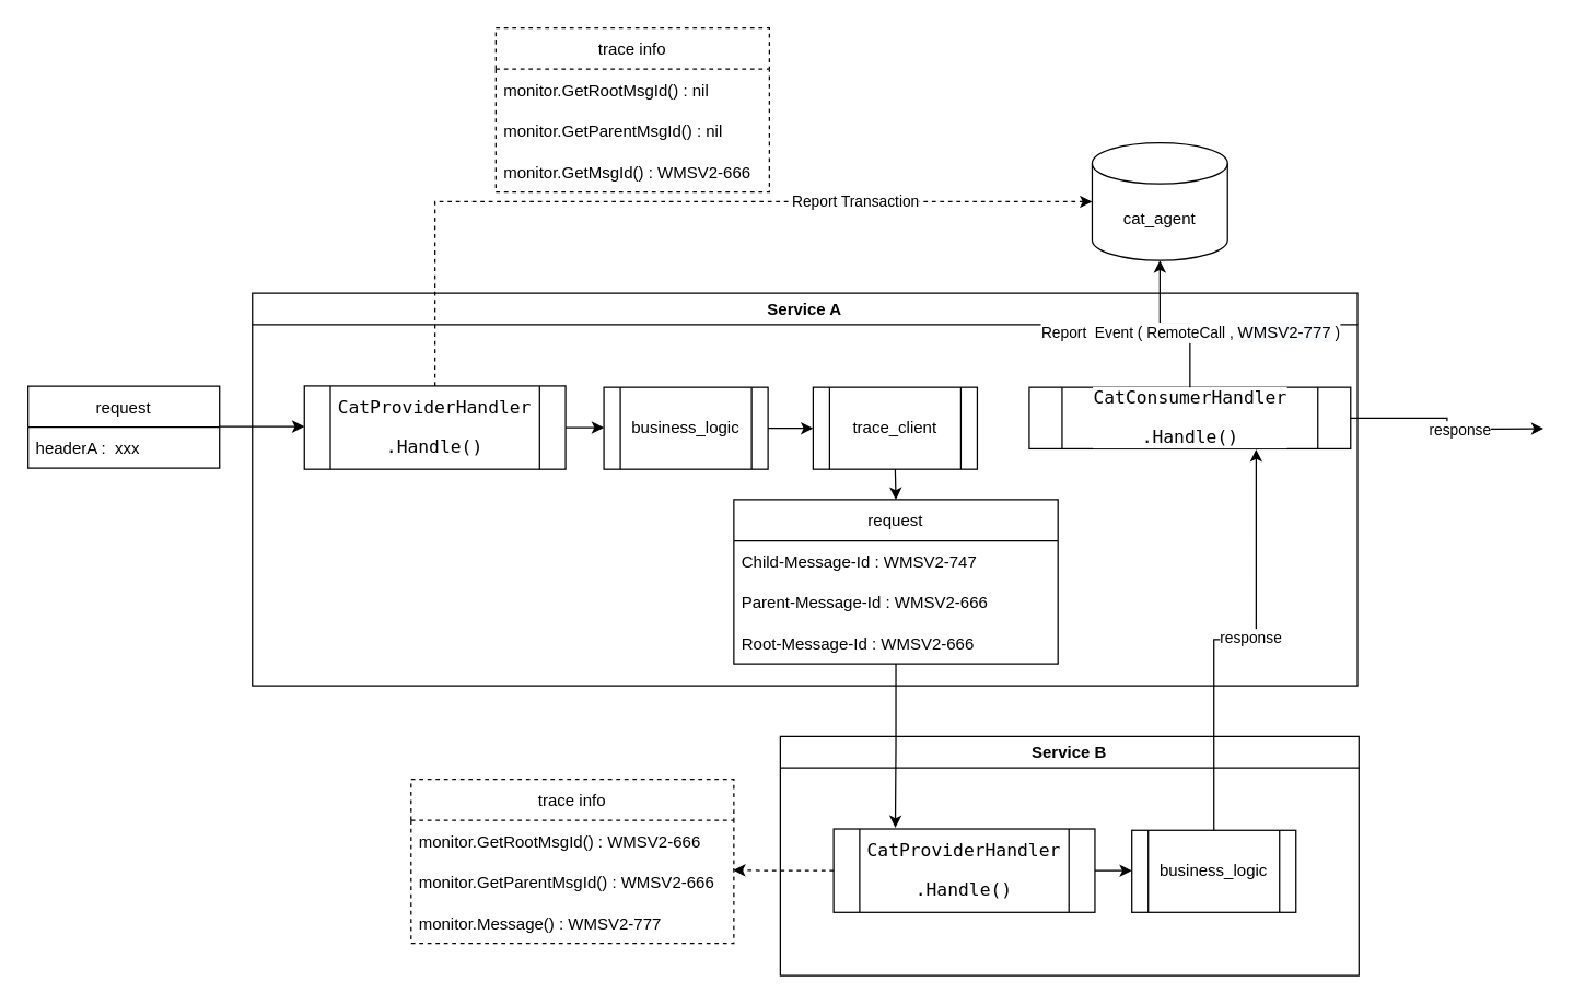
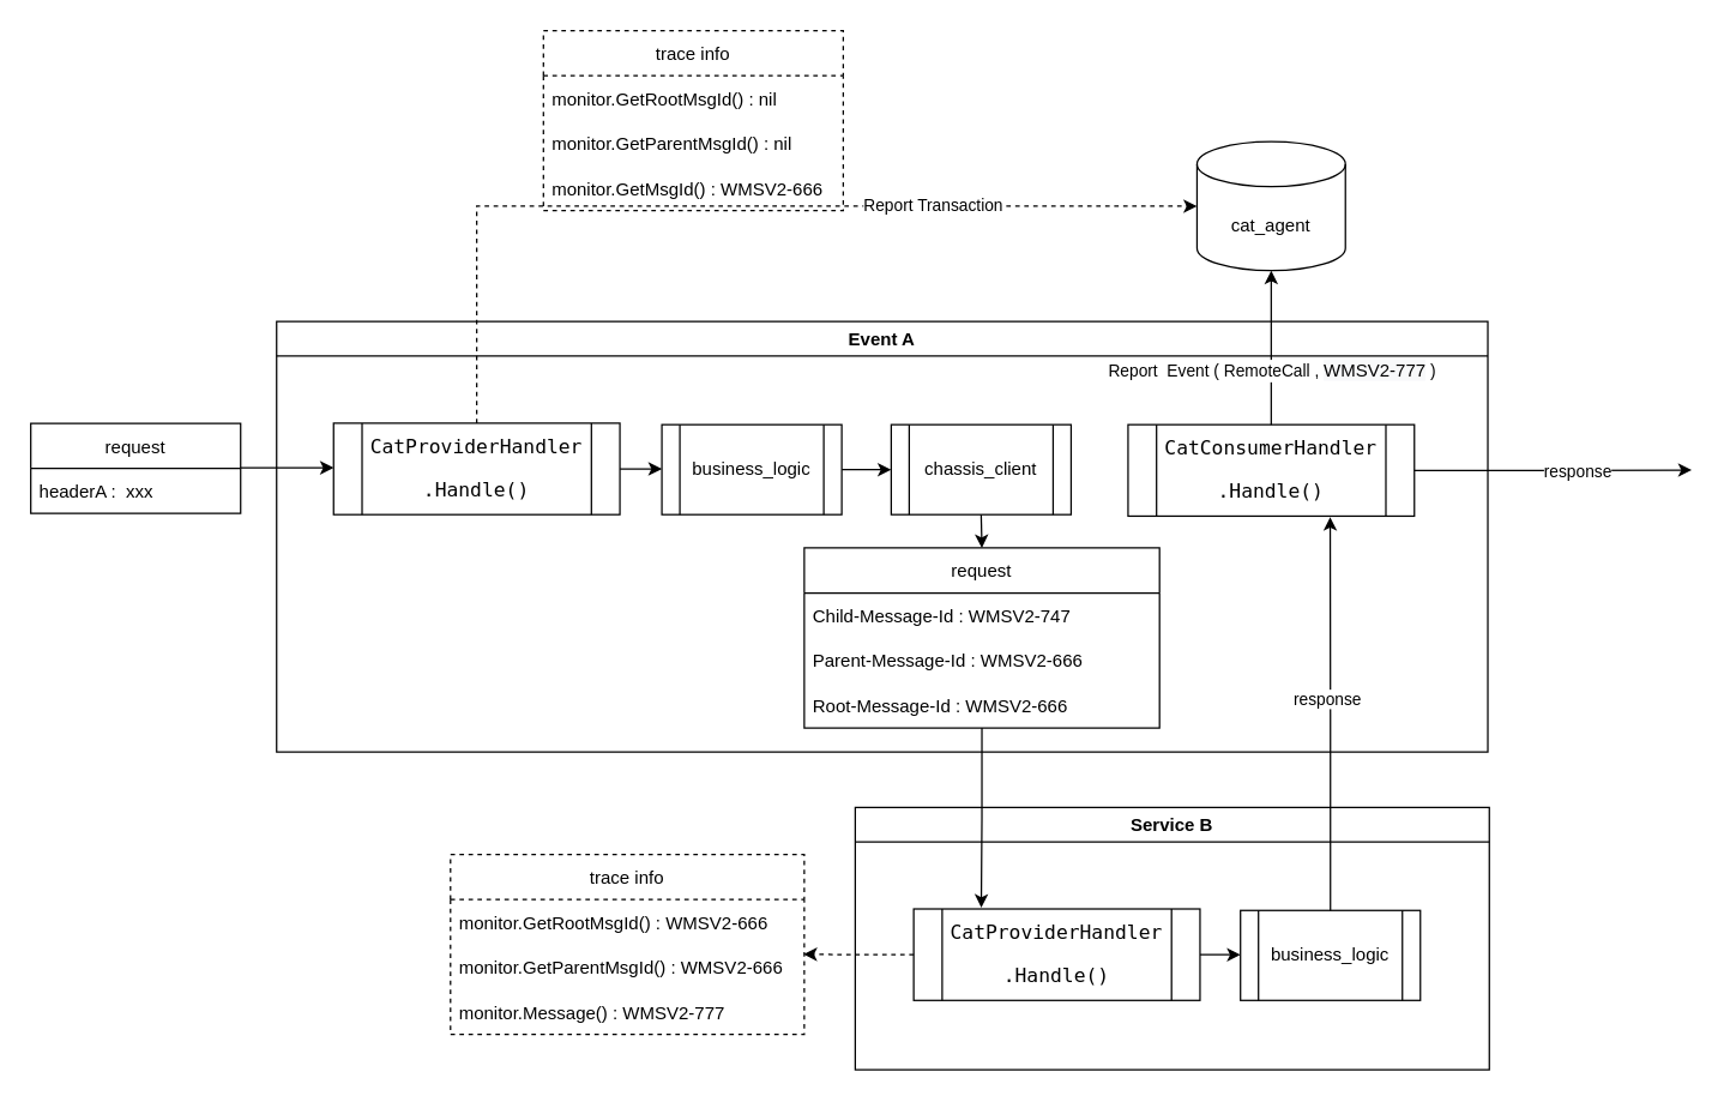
  <mxCell id="0" />
  <mxCell id="1" parent="0" />
  <mxCell id="2" value="request" style="swimlane;fontStyle=0;childLayout=stackLayout;horizontal=1;startSize=30;horizontalStack=0;resizeParent=1;resizeParentMax=0;resizeLast=0;collapsible=1;marginBottom=0;" parent="1" vertex="1"><mxGeometry x="20" y="282" width="140" height="60" as="geometry" /></mxCell>
  <mxCell id="3" value="headerA :  xxx" style="text;strokeColor=none;fillColor=none;align=left;verticalAlign=middle;spacingLeft=4;spacingRight=4;overflow=hidden;points=[[0,0.5],[1,0.5]];portConstraint=eastwest;rotatable=0;" parent="2" vertex="1"><mxGeometry y="30" width="140" height="30" as="geometry" /></mxCell>
- <mxCell id="4" value="Service A" style="swimlane;" parent="1" vertex="1"><mxGeometry x="184" y="214" width="808" height="287" as="geometry" /></mxCell>
+ <mxCell id="4" value="Event A" style="swimlane;" parent="1" vertex="1"><mxGeometry x="184" y="214" width="808" height="287" as="geometry" /></mxCell>
  <mxCell id="5" style="edgeStyle=orthogonalEdgeStyle;rounded=0;orthogonalLoop=1;jettySize=auto;html=1;exitX=1;exitY=0.5;exitDx=0;exitDy=0;entryX=0;entryY=0.5;entryDx=0;entryDy=0;fontColor=#000000;" parent="4" source="6" target="8" edge="1"><mxGeometry relative="1" as="geometry" /></mxCell>
  <mxCell id="6" value="&lt;pre style=&quot;background-color: #ffffff ; color: #080808 ; font-family: &amp;#34;jetbrains mono&amp;#34; , monospace ; font-size: 9.8pt&quot;&gt;&lt;span style=&quot;color: #000000&quot;&gt;CatProviderHandler&lt;/span&gt;&lt;/pre&gt;&lt;pre style=&quot;background-color: #ffffff ; color: #080808 ; font-family: &amp;#34;jetbrains mono&amp;#34; , monospace ; font-size: 9.8pt&quot;&gt;&lt;span style=&quot;color: #000000&quot;&gt;.Handle()&lt;/span&gt;&lt;/pre&gt;" style="shape=process;whiteSpace=wrap;html=1;backgroundOutline=1;" parent="4" vertex="1"><mxGeometry x="38" y="67.75" width="191" height="61" as="geometry" /></mxCell>
  <mxCell id="7" style="edgeStyle=orthogonalEdgeStyle;rounded=0;orthogonalLoop=1;jettySize=auto;html=1;exitX=1;exitY=0.5;exitDx=0;exitDy=0;fontColor=#000000;" parent="4" source="8" target="10" edge="1"><mxGeometry relative="1" as="geometry" /></mxCell>
  <mxCell id="8" value="business_logic" style="shape=process;whiteSpace=wrap;html=1;backgroundOutline=1;" parent="4" vertex="1"><mxGeometry x="257" y="68.75" width="120" height="60" as="geometry" /></mxCell>
- <mxCell id="9" value="&lt;pre style=&quot;background-color: #ffffff ; color: #080808 ; font-family: &amp;#34;jetbrains mono&amp;#34; , monospace ; font-size: 9.8pt&quot;&gt;&lt;pre style=&quot;font-family: &amp;#34;jetbrains mono&amp;#34; , monospace ; font-size: 9.8pt&quot;&gt;&lt;span style=&quot;color: #000000&quot;&gt;CatConsumerHandler&lt;/span&gt;&lt;/pre&gt;&lt;/pre&gt;&lt;pre style=&quot;background-color: #ffffff ; color: #080808 ; font-family: &amp;#34;jetbrains mono&amp;#34; , monospace ; font-size: 9.8pt&quot;&gt;&lt;span style=&quot;color: #000000&quot;&gt;.Handle()&lt;/span&gt;&lt;/pre&gt;" style="shape=process;whiteSpace=wrap;html=1;backgroundOutline=1;" parent="4" vertex="1"><mxGeometry x="568" y="68.75" width="235" height="45" as="geometry" /></mxCell>
- <mxCell id="10" value="trace_client" style="shape=process;whiteSpace=wrap;html=1;backgroundOutline=1;" parent="4" vertex="1"><mxGeometry x="410" y="68.75" width="120" height="60" as="geometry" /></mxCell>
+ <mxCell id="9" value="&lt;pre style=&quot;background-color: #ffffff ; color: #080808 ; font-family: &amp;#34;jetbrains mono&amp;#34; , monospace ; font-size: 9.8pt&quot;&gt;&lt;pre style=&quot;font-family: &amp;#34;jetbrains mono&amp;#34; , monospace ; font-size: 9.8pt&quot;&gt;&lt;span style=&quot;color: #000000&quot;&gt;CatConsumerHandler&lt;/span&gt;&lt;/pre&gt;&lt;/pre&gt;&lt;pre style=&quot;background-color: #ffffff ; color: #080808 ; font-family: &amp;#34;jetbrains mono&amp;#34; , monospace ; font-size: 9.8pt&quot;&gt;&lt;span style=&quot;color: #000000&quot;&gt;.Handle()&lt;/span&gt;&lt;/pre&gt;" style="shape=process;whiteSpace=wrap;html=1;backgroundOutline=1;" parent="4" vertex="1"><mxGeometry x="568" y="68.75" width="191" height="61" as="geometry" /></mxCell>
+ <mxCell id="10" value="chassis_client" style="shape=process;whiteSpace=wrap;html=1;backgroundOutline=1;" parent="4" vertex="1"><mxGeometry x="410" y="68.75" width="120" height="60" as="geometry" /></mxCell>
  <mxCell id="11" value="Service B" style="swimlane;" parent="1" vertex="1"><mxGeometry x="570" y="538" width="423" height="175" as="geometry" /></mxCell>
  <mxCell id="12" style="edgeStyle=orthogonalEdgeStyle;rounded=0;orthogonalLoop=1;jettySize=auto;html=1;exitX=1;exitY=0.5;exitDx=0;exitDy=0;entryX=0;entryY=0.5;entryDx=0;entryDy=0;fontColor=#000000;" parent="11" source="13" target="14" edge="1"><mxGeometry relative="1" as="geometry" /></mxCell>
  <mxCell id="13" value="&lt;pre style=&quot;background-color: #ffffff ; color: #080808 ; font-family: &amp;#34;jetbrains mono&amp;#34; , monospace ; font-size: 9.8pt&quot;&gt;&lt;span style=&quot;color: #000000&quot;&gt;CatProviderHandler&lt;/span&gt;&lt;/pre&gt;&lt;pre style=&quot;background-color: #ffffff ; color: #080808 ; font-family: &amp;#34;jetbrains mono&amp;#34; , monospace ; font-size: 9.8pt&quot;&gt;&lt;span style=&quot;color: #000000&quot;&gt;.Handle()&lt;/span&gt;&lt;/pre&gt;" style="shape=process;whiteSpace=wrap;html=1;backgroundOutline=1;" parent="11" vertex="1"><mxGeometry x="39" y="67.75" width="191" height="61" as="geometry" /></mxCell>
  <mxCell id="14" value="business_logic" style="shape=process;whiteSpace=wrap;html=1;backgroundOutline=1;" parent="11" vertex="1"><mxGeometry x="257" y="68.75" width="120" height="60" as="geometry" /></mxCell>
  <mxCell id="15" style="edgeStyle=orthogonalEdgeStyle;rounded=0;orthogonalLoop=1;jettySize=auto;html=1;fontColor=#000000;entryX=0.236;entryY=-0.014;entryDx=0;entryDy=0;entryPerimeter=0;" parent="1" source="16" target="13" edge="1"><mxGeometry relative="1" as="geometry"><mxPoint x="652" y="532" as="targetPoint" /></mxGeometry></mxCell>
  <mxCell id="16" value="request" style="swimlane;fontStyle=0;childLayout=stackLayout;horizontal=1;startSize=30;horizontalStack=0;resizeParent=1;resizeParentMax=0;resizeLast=0;collapsible=1;marginBottom=0;" parent="1" vertex="1"><mxGeometry x="536" y="365" width="237" height="120" as="geometry" /></mxCell>
  <mxCell id="17" value="Child-Message-Id : WMSV2-747" style="text;strokeColor=none;fillColor=none;align=left;verticalAlign=middle;spacingLeft=4;spacingRight=4;overflow=hidden;points=[[0,0.5],[1,0.5]];portConstraint=eastwest;rotatable=0;" vertex="1" parent="16"><mxGeometry y="30" width="237" height="30" as="geometry" /></mxCell>
  <mxCell id="18" value="Parent-Message-Id : WMSV2-666" style="text;strokeColor=none;fillColor=none;align=left;verticalAlign=middle;spacingLeft=4;spacingRight=4;overflow=hidden;points=[[0,0.5],[1,0.5]];portConstraint=eastwest;rotatable=0;" vertex="1" parent="16"><mxGeometry y="60" width="237" height="30" as="geometry" /></mxCell>
  <mxCell id="19" value="Root-Message-Id : WMSV2-666" style="text;strokeColor=none;fillColor=none;align=left;verticalAlign=middle;spacingLeft=4;spacingRight=4;overflow=hidden;points=[[0,0.5],[1,0.5]];portConstraint=eastwest;rotatable=0;" vertex="1" parent="16"><mxGeometry y="90" width="237" height="30" as="geometry" /></mxCell>
  <mxCell id="20" style="edgeStyle=orthogonalEdgeStyle;rounded=0;orthogonalLoop=1;jettySize=auto;html=1;exitX=1;exitY=-0.017;exitDx=0;exitDy=0;fontColor=#000000;exitPerimeter=0;" parent="1" source="3" target="6" edge="1"><mxGeometry relative="1" as="geometry"><Array as="points"><mxPoint x="191" y="311" /><mxPoint x="191" y="312" /></Array></mxGeometry></mxCell>
  <mxCell id="21" style="edgeStyle=orthogonalEdgeStyle;rounded=0;orthogonalLoop=1;jettySize=auto;html=1;exitX=0.5;exitY=1;exitDx=0;exitDy=0;entryX=0.5;entryY=0;entryDx=0;entryDy=0;fontColor=#000000;" parent="1" source="10" target="16" edge="1"><mxGeometry relative="1" as="geometry" /></mxCell>
  <mxCell id="22" style="edgeStyle=orthogonalEdgeStyle;rounded=0;orthogonalLoop=1;jettySize=auto;html=1;exitX=1;exitY=0.5;exitDx=0;exitDy=0;fontColor=#000000;" parent="1" source="9" edge="1"><mxGeometry relative="1" as="geometry"><mxPoint x="1128" y="313" as="targetPoint" /></mxGeometry></mxCell>
  <mxCell id="23" value="response" style="edgeLabel;html=1;align=center;verticalAlign=middle;resizable=0;points=[];fontColor=#000000;" parent="22" vertex="1" connectable="0"><mxGeometry x="0.18" relative="1" as="geometry"><mxPoint as="offset" /></mxGeometry></mxCell>
- <mxCell id="24" value="cat_agent" style="shape=cylinder3;whiteSpace=wrap;html=1;boundedLbl=1;backgroundOutline=1;size=15;fontColor=#000000;gradientColor=none;" parent="1" vertex="1"><mxGeometry x="798" y="104" width="99" height="86" as="geometry" /></mxCell>
+ <mxCell id="24" value="cat_agent" style="shape=cylinder3;whiteSpace=wrap;html=1;boundedLbl=1;backgroundOutline=1;size=15;fontColor=#000000;gradientColor=none;" parent="1" vertex="1"><mxGeometry x="798" y="94" width="99" height="86" as="geometry" /></mxCell>
  <mxCell id="25" style="edgeStyle=orthogonalEdgeStyle;rounded=0;orthogonalLoop=1;jettySize=auto;html=1;exitX=0.5;exitY=0;exitDx=0;exitDy=0;entryX=0.5;entryY=1;entryDx=0;entryDy=0;entryPerimeter=0;fontColor=#000000;dashed=0;" parent="1" source="9" target="24" edge="1"><mxGeometry relative="1" as="geometry" /></mxCell>
  <mxCell id="26" value="Report&amp;nbsp; Event ( RemoteCall ,&amp;nbsp;&lt;span style=&quot;font-size: 12px ; text-align: left ; background-color: rgb(248 , 249 , 250)&quot;&gt;WMSV2-777&lt;/span&gt;&amp;nbsp;)" style="edgeLabel;html=1;align=center;verticalAlign=middle;resizable=0;points=[];fontColor=#000000;" parent="25" vertex="1" connectable="0"><mxGeometry x="-0.296" relative="1" as="geometry"><mxPoint as="offset" /></mxGeometry></mxCell>
  <mxCell id="27" style="edgeStyle=orthogonalEdgeStyle;rounded=0;orthogonalLoop=1;jettySize=auto;html=1;entryX=0.706;entryY=1.011;entryDx=0;entryDy=0;entryPerimeter=0;fontColor=#000000;exitX=0.5;exitY=0;exitDx=0;exitDy=0;" parent="1" source="14" target="9" edge="1"><mxGeometry relative="1" as="geometry"><mxPoint x="887" y="602" as="sourcePoint" /></mxGeometry></mxCell>
  <mxCell id="28" value="response" style="edgeLabel;html=1;align=center;verticalAlign=middle;resizable=0;points=[];fontColor=#000000;" parent="27" vertex="1" connectable="0"><mxGeometry x="0.072" y="2" relative="1" as="geometry"><mxPoint as="offset" /></mxGeometry></mxCell>
  <mxCell id="29" style="edgeStyle=orthogonalEdgeStyle;rounded=0;orthogonalLoop=1;jettySize=auto;html=1;exitX=0.5;exitY=0;exitDx=0;exitDy=0;entryX=0;entryY=0.5;entryDx=0;entryDy=0;entryPerimeter=0;fontColor=#000000;dashed=1;" parent="1" source="6" target="24" edge="1"><mxGeometry relative="1" as="geometry" /></mxCell>
  <mxCell id="30" value="Report Transaction" style="edgeLabel;html=1;align=center;verticalAlign=middle;resizable=0;points=[];fontColor=#000000;" parent="29" vertex="1" connectable="0"><mxGeometry x="0.436" y="1" relative="1" as="geometry"><mxPoint as="offset" /></mxGeometry></mxCell>
  <mxCell id="31" value="trace info" style="swimlane;fontStyle=0;childLayout=stackLayout;horizontal=1;startSize=30;horizontalStack=0;resizeParent=1;resizeParentMax=0;resizeLast=0;collapsible=1;marginBottom=0;dashed=1;fontColor=#000000;gradientColor=none;" vertex="1" parent="1"><mxGeometry x="362" y="20" width="200" height="120" as="geometry" /></mxCell>
  <mxCell id="32" value="monitor.GetRootMsgId() : nil" style="text;strokeColor=none;fillColor=none;align=left;verticalAlign=middle;spacingLeft=4;spacingRight=4;overflow=hidden;points=[[0,0.5],[1,0.5]];portConstraint=eastwest;rotatable=0;dashed=1;fontColor=#000000;opacity=50;" vertex="1" parent="31"><mxGeometry y="30" width="200" height="30" as="geometry" /></mxCell>
  <mxCell id="33" value="monitor.GetParentMsgId() : nil" style="text;strokeColor=none;fillColor=none;align=left;verticalAlign=middle;spacingLeft=4;spacingRight=4;overflow=hidden;points=[[0,0.5],[1,0.5]];portConstraint=eastwest;rotatable=0;dashed=1;fontColor=#000000;opacity=50;" vertex="1" parent="31"><mxGeometry y="60" width="200" height="30" as="geometry" /></mxCell>
  <mxCell id="34" value="monitor.GetMsgId() : WMSV2-666" style="text;strokeColor=none;fillColor=none;align=left;verticalAlign=middle;spacingLeft=4;spacingRight=4;overflow=hidden;points=[[0,0.5],[1,0.5]];portConstraint=eastwest;rotatable=0;dashed=1;fontColor=#000000;opacity=50;" vertex="1" parent="31"><mxGeometry y="90" width="200" height="30" as="geometry" /></mxCell>
  <mxCell id="35" value="trace info" style="swimlane;fontStyle=0;childLayout=stackLayout;horizontal=1;startSize=30;horizontalStack=0;resizeParent=1;resizeParentMax=0;resizeLast=0;collapsible=1;marginBottom=0;dashed=1;fontColor=#000000;gradientColor=none;" vertex="1" parent="1"><mxGeometry x="300" y="569.5" width="236" height="120" as="geometry" /></mxCell>
  <mxCell id="36" value="monitor.GetRootMsgId() : WMSV2-666" style="text;strokeColor=none;fillColor=none;align=left;verticalAlign=middle;spacingLeft=4;spacingRight=4;overflow=hidden;points=[[0,0.5],[1,0.5]];portConstraint=eastwest;rotatable=0;dashed=1;fontColor=#000000;opacity=50;" vertex="1" parent="35"><mxGeometry y="30" width="236" height="30" as="geometry" /></mxCell>
  <mxCell id="37" value="monitor.GetParentMsgId() : WMSV2-666" style="text;strokeColor=none;fillColor=none;align=left;verticalAlign=middle;spacingLeft=4;spacingRight=4;overflow=hidden;points=[[0,0.5],[1,0.5]];portConstraint=eastwest;rotatable=0;dashed=1;fontColor=#000000;opacity=50;" vertex="1" parent="35"><mxGeometry y="60" width="236" height="30" as="geometry" /></mxCell>
  <mxCell id="38" value="monitor.Message() : WMSV2-777" style="text;strokeColor=none;fillColor=none;align=left;verticalAlign=middle;spacingLeft=4;spacingRight=4;overflow=hidden;points=[[0,0.5],[1,0.5]];portConstraint=eastwest;rotatable=0;dashed=1;fontColor=#000000;opacity=50;" vertex="1" parent="35"><mxGeometry y="90" width="236" height="30" as="geometry" /></mxCell>
  <mxCell id="39" style="edgeStyle=orthogonalEdgeStyle;rounded=0;orthogonalLoop=1;jettySize=auto;html=1;exitX=0;exitY=0.5;exitDx=0;exitDy=0;entryX=0.998;entryY=0.215;entryDx=0;entryDy=0;entryPerimeter=0;dashed=1;" edge="1" parent="1" source="13" target="37"><mxGeometry relative="1" as="geometry" /></mxCell>
